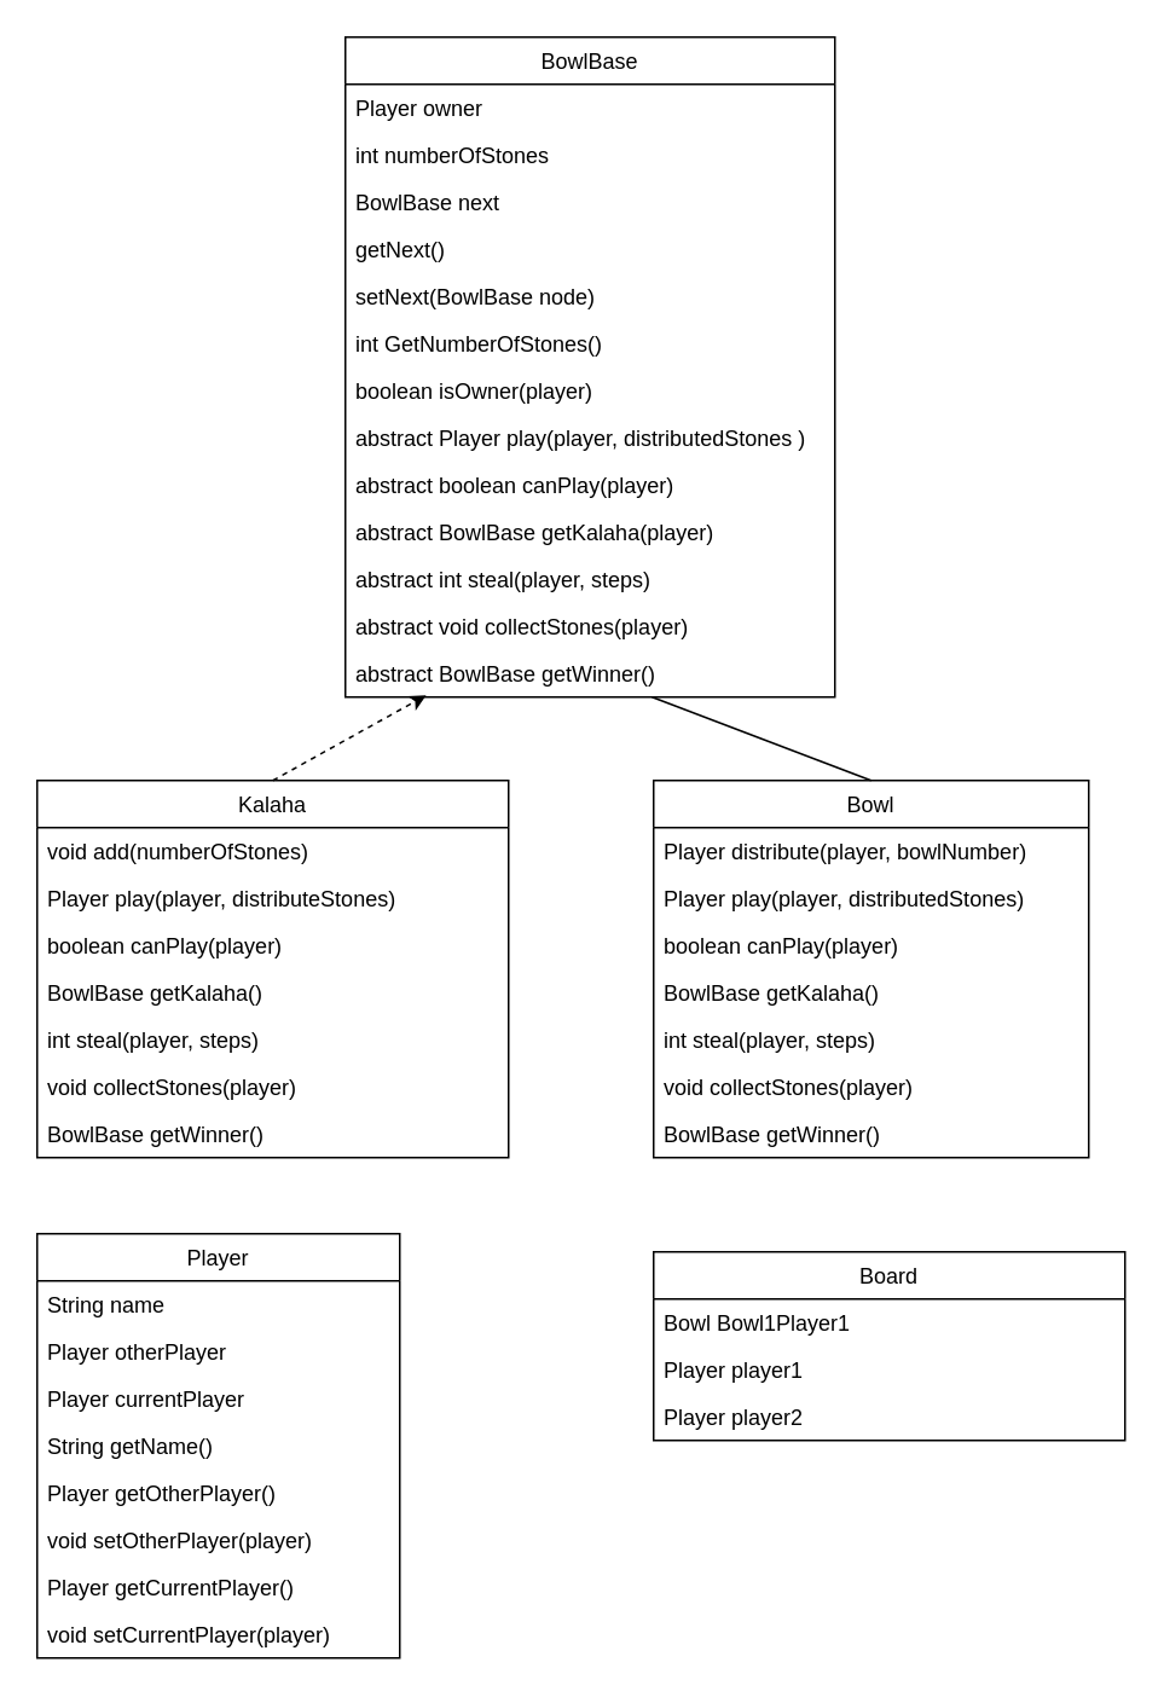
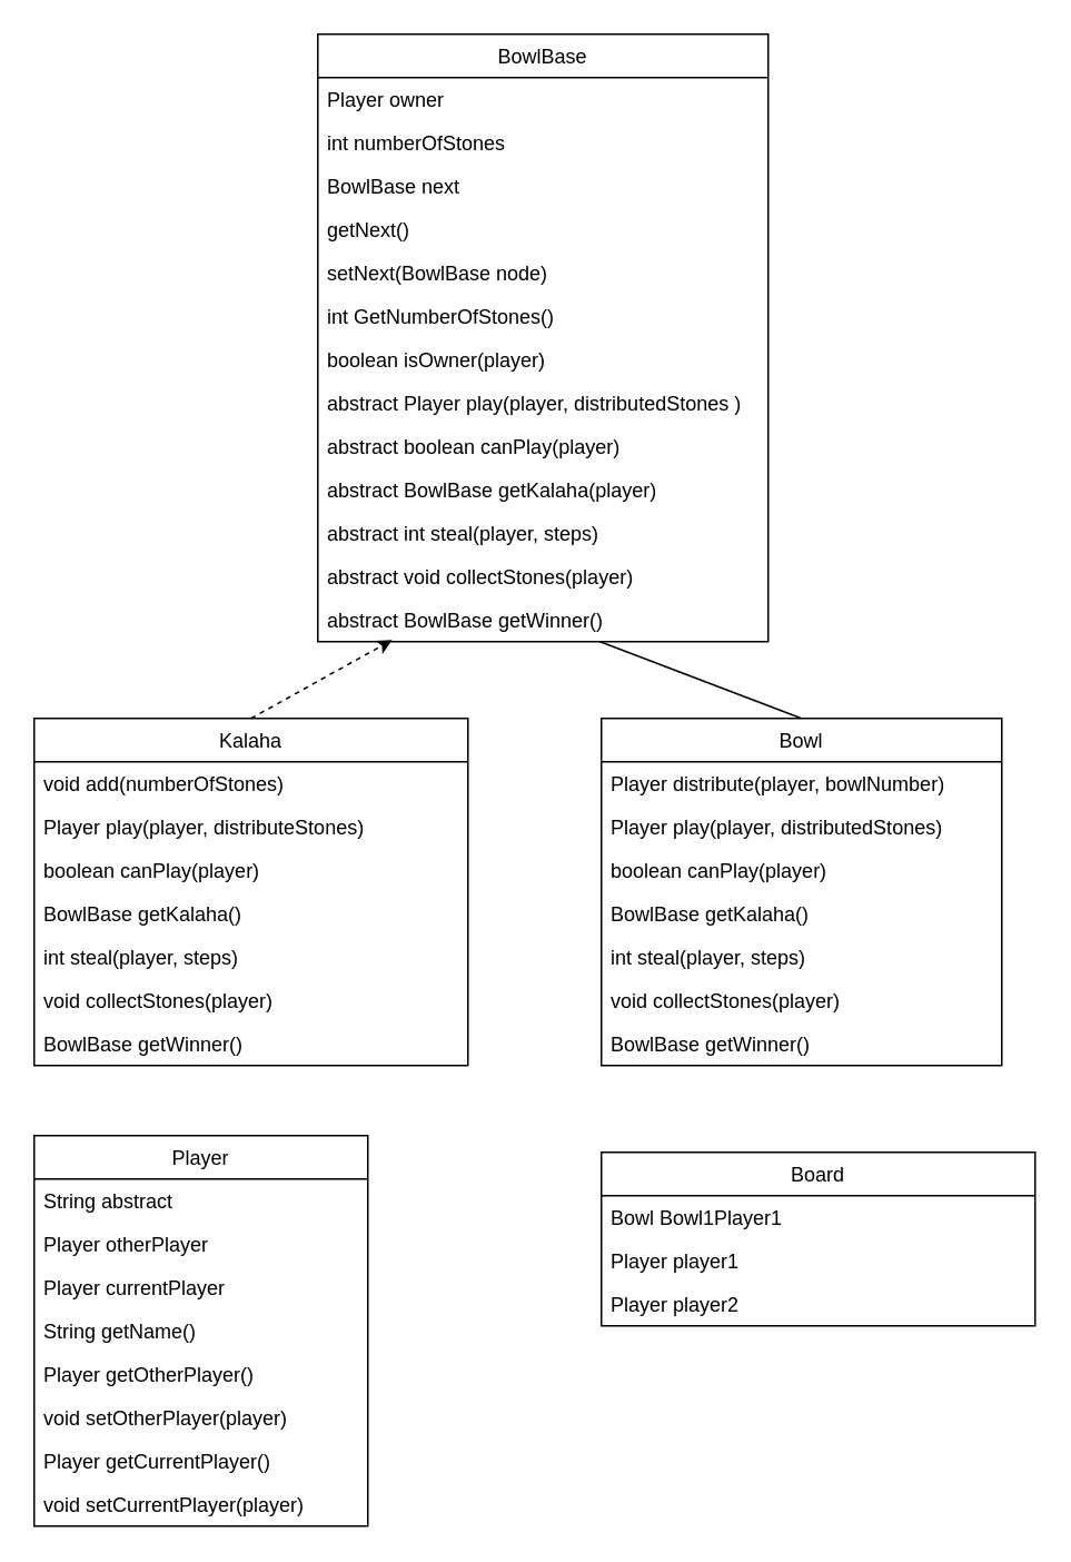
  <mxCell id="0" />
  <mxCell id="1" parent="0" />
  <mxCell id="2" value="Kalaha" style="swimlane;fontStyle=0;childLayout=stackLayout;horizontal=1;startSize=26;fillColor=none;horizontalStack=0;resizeParent=1;resizeParentMax=0;resizeLast=0;collapsible=1;marginBottom=0;" parent="1" vertex="1"><mxGeometry x="20" y="430" width="260" height="208" as="geometry" /></mxCell>
  <mxCell id="3" value="void add(numberOfStones)" style="text;strokeColor=none;fillColor=none;align=left;verticalAlign=top;spacingLeft=4;spacingRight=4;overflow=hidden;rotatable=0;points=[[0,0.5],[1,0.5]];portConstraint=eastwest;" parent="2" vertex="1"><mxGeometry y="26" width="260" height="26" as="geometry" /></mxCell>
  <mxCell id="4" value="Player play(player, distributeStones)" style="text;strokeColor=none;fillColor=none;align=left;verticalAlign=top;spacingLeft=4;spacingRight=4;overflow=hidden;rotatable=0;points=[[0,0.5],[1,0.5]];portConstraint=eastwest;" vertex="1" parent="2"><mxGeometry y="52" width="260" height="26" as="geometry" /></mxCell>
  <mxCell id="5" value="boolean canPlay(player)" style="text;strokeColor=none;fillColor=none;align=left;verticalAlign=top;spacingLeft=4;spacingRight=4;overflow=hidden;rotatable=0;points=[[0,0.5],[1,0.5]];portConstraint=eastwest;" vertex="1" parent="2"><mxGeometry y="78" width="260" height="26" as="geometry" /></mxCell>
  <mxCell id="6" value="BowlBase getKalaha()" style="text;strokeColor=none;fillColor=none;align=left;verticalAlign=top;spacingLeft=4;spacingRight=4;overflow=hidden;rotatable=0;points=[[0,0.5],[1,0.5]];portConstraint=eastwest;" vertex="1" parent="2"><mxGeometry y="104" width="260" height="26" as="geometry" /></mxCell>
  <mxCell id="7" value="int steal(player, steps)" style="text;strokeColor=none;fillColor=none;align=left;verticalAlign=top;spacingLeft=4;spacingRight=4;overflow=hidden;rotatable=0;points=[[0,0.5],[1,0.5]];portConstraint=eastwest;" parent="2" vertex="1"><mxGeometry y="130" width="260" height="26" as="geometry" /></mxCell>
  <mxCell id="8" value="void collectStones(player)" style="text;strokeColor=none;fillColor=none;align=left;verticalAlign=top;spacingLeft=4;spacingRight=4;overflow=hidden;rotatable=0;points=[[0,0.5],[1,0.5]];portConstraint=eastwest;" vertex="1" parent="2"><mxGeometry y="156" width="260" height="26" as="geometry" /></mxCell>
  <mxCell id="9" value="BowlBase getWinner()" style="text;strokeColor=none;fillColor=none;align=left;verticalAlign=top;spacingLeft=4;spacingRight=4;overflow=hidden;rotatable=0;points=[[0,0.5],[1,0.5]];portConstraint=eastwest;" parent="2" vertex="1"><mxGeometry y="182" width="260" height="26" as="geometry" /></mxCell>
  <mxCell id="10" value="BowlBase" style="swimlane;fontStyle=0;childLayout=stackLayout;horizontal=1;startSize=26;fillColor=none;horizontalStack=0;resizeParent=1;resizeParentMax=0;resizeLast=0;collapsible=1;marginBottom=0;" parent="1" vertex="1"><mxGeometry x="190" y="20" width="270" height="364" as="geometry" /></mxCell>
  <mxCell id="11" value="Player owner" style="text;strokeColor=none;fillColor=none;align=left;verticalAlign=top;spacingLeft=4;spacingRight=4;overflow=hidden;rotatable=0;points=[[0,0.5],[1,0.5]];portConstraint=eastwest;" parent="10" vertex="1"><mxGeometry y="26" width="270" height="26" as="geometry" /></mxCell>
  <mxCell id="12" value="int numberOfStones" style="text;strokeColor=none;fillColor=none;align=left;verticalAlign=top;spacingLeft=4;spacingRight=4;overflow=hidden;rotatable=0;points=[[0,0.5],[1,0.5]];portConstraint=eastwest;" parent="10" vertex="1"><mxGeometry y="52" width="270" height="26" as="geometry" /></mxCell>
  <mxCell id="13" value="BowlBase next " style="text;strokeColor=none;fillColor=none;align=left;verticalAlign=top;spacingLeft=4;spacingRight=4;overflow=hidden;rotatable=0;points=[[0,0.5],[1,0.5]];portConstraint=eastwest;" parent="10" vertex="1"><mxGeometry y="78" width="270" height="26" as="geometry" /></mxCell>
  <mxCell id="14" value="getNext()" style="text;strokeColor=none;fillColor=none;align=left;verticalAlign=top;spacingLeft=4;spacingRight=4;overflow=hidden;rotatable=0;points=[[0,0.5],[1,0.5]];portConstraint=eastwest;" parent="10" vertex="1"><mxGeometry y="104" width="270" height="26" as="geometry" /></mxCell>
  <mxCell id="15" value="setNext(BowlBase node)" style="text;strokeColor=none;fillColor=none;align=left;verticalAlign=top;spacingLeft=4;spacingRight=4;overflow=hidden;rotatable=0;points=[[0,0.5],[1,0.5]];portConstraint=eastwest;" vertex="1" parent="10"><mxGeometry y="130" width="270" height="26" as="geometry" /></mxCell>
  <mxCell id="16" value="int GetNumberOfStones()" style="text;strokeColor=none;fillColor=none;align=left;verticalAlign=top;spacingLeft=4;spacingRight=4;overflow=hidden;rotatable=0;points=[[0,0.5],[1,0.5]];portConstraint=eastwest;" vertex="1" parent="10"><mxGeometry y="156" width="270" height="26" as="geometry" /></mxCell>
  <mxCell id="17" value="boolean isOwner(player)" style="text;strokeColor=none;fillColor=none;align=left;verticalAlign=top;spacingLeft=4;spacingRight=4;overflow=hidden;rotatable=0;points=[[0,0.5],[1,0.5]];portConstraint=eastwest;" parent="10" vertex="1"><mxGeometry y="182" width="270" height="26" as="geometry" /></mxCell>
  <mxCell id="18" value="abstract Player play(player, distributedStones )" style="text;strokeColor=none;fillColor=none;align=left;verticalAlign=top;spacingLeft=4;spacingRight=4;overflow=hidden;rotatable=0;points=[[0,0.5],[1,0.5]];portConstraint=eastwest;" parent="10" vertex="1"><mxGeometry y="208" width="270" height="26" as="geometry" /></mxCell>
  <mxCell id="19" value="abstract boolean canPlay(player)" style="text;strokeColor=none;fillColor=none;align=left;verticalAlign=top;spacingLeft=4;spacingRight=4;overflow=hidden;rotatable=0;points=[[0,0.5],[1,0.5]];portConstraint=eastwest;" parent="10" vertex="1"><mxGeometry y="234" width="270" height="26" as="geometry" /></mxCell>
  <mxCell id="20" value="abstract BowlBase getKalaha(player)" style="text;strokeColor=none;fillColor=none;align=left;verticalAlign=top;spacingLeft=4;spacingRight=4;overflow=hidden;rotatable=0;points=[[0,0.5],[1,0.5]];portConstraint=eastwest;" parent="10" vertex="1"><mxGeometry y="260" width="270" height="26" as="geometry" /></mxCell>
  <mxCell id="21" value="abstract int steal(player, steps)" style="text;strokeColor=none;fillColor=none;align=left;verticalAlign=top;spacingLeft=4;spacingRight=4;overflow=hidden;rotatable=0;points=[[0,0.5],[1,0.5]];portConstraint=eastwest;" vertex="1" parent="10"><mxGeometry y="286" width="270" height="26" as="geometry" /></mxCell>
  <mxCell id="22" value="abstract void collectStones(player)" style="text;strokeColor=none;fillColor=none;align=left;verticalAlign=top;spacingLeft=4;spacingRight=4;overflow=hidden;rotatable=0;points=[[0,0.5],[1,0.5]];portConstraint=eastwest;" vertex="1" parent="10"><mxGeometry y="312" width="270" height="26" as="geometry" /></mxCell>
  <mxCell id="23" value="abstract BowlBase getWinner()" style="text;strokeColor=none;fillColor=none;align=left;verticalAlign=top;spacingLeft=4;spacingRight=4;overflow=hidden;rotatable=0;points=[[0,0.5],[1,0.5]];portConstraint=eastwest;" vertex="1" parent="10"><mxGeometry y="338" width="270" height="26" as="geometry" /></mxCell>
  <mxCell id="24" value="" style="endArrow=classic;html=1;exitX=0.5;exitY=0;exitDx=0;exitDy=0;entryX=0.165;entryY=0.962;entryDx=0;entryDy=0;entryPerimeter=0;dashed=1;" parent="1" source="2" target="23" edge="1"><mxGeometry width="50" height="50" relative="1" as="geometry"><mxPoint x="100" y="480" as="sourcePoint" /><mxPoint x="150" y="430" as="targetPoint" /></mxGeometry></mxCell>
  <mxCell id="25" value="Bowl" style="swimlane;fontStyle=0;childLayout=stackLayout;horizontal=1;startSize=26;fillColor=none;horizontalStack=0;resizeParent=1;resizeParentMax=0;resizeLast=0;collapsible=1;marginBottom=0;" parent="1" vertex="1"><mxGeometry x="360" y="430" width="240" height="208" as="geometry" /></mxCell>
  <mxCell id="26" value="Player distribute(player, bowlNumber)" style="text;strokeColor=none;fillColor=none;align=left;verticalAlign=top;spacingLeft=4;spacingRight=4;overflow=hidden;rotatable=0;points=[[0,0.5],[1,0.5]];portConstraint=eastwest;" parent="25" vertex="1"><mxGeometry y="26" width="240" height="26" as="geometry" /></mxCell>
  <mxCell id="27" value="Player play(player, distributedStones)" style="text;strokeColor=none;fillColor=none;align=left;verticalAlign=top;spacingLeft=4;spacingRight=4;overflow=hidden;rotatable=0;points=[[0,0.5],[1,0.5]];portConstraint=eastwest;" parent="25" vertex="1"><mxGeometry y="52" width="240" height="26" as="geometry" /></mxCell>
  <mxCell id="28" value="boolean canPlay(player)" style="text;strokeColor=none;fillColor=none;align=left;verticalAlign=top;spacingLeft=4;spacingRight=4;overflow=hidden;rotatable=0;points=[[0,0.5],[1,0.5]];portConstraint=eastwest;" vertex="1" parent="25"><mxGeometry y="78" width="240" height="26" as="geometry" /></mxCell>
  <mxCell id="29" value="BowlBase getKalaha()" style="text;strokeColor=none;fillColor=none;align=left;verticalAlign=top;spacingLeft=4;spacingRight=4;overflow=hidden;rotatable=0;points=[[0,0.5],[1,0.5]];portConstraint=eastwest;" vertex="1" parent="25"><mxGeometry y="104" width="240" height="26" as="geometry" /></mxCell>
  <mxCell id="30" value="int steal(player, steps)" style="text;strokeColor=none;fillColor=none;align=left;verticalAlign=top;spacingLeft=4;spacingRight=4;overflow=hidden;rotatable=0;points=[[0,0.5],[1,0.5]];portConstraint=eastwest;" parent="25" vertex="1"><mxGeometry y="130" width="240" height="26" as="geometry" /></mxCell>
  <mxCell id="31" value="void collectStones(player)" style="text;strokeColor=none;fillColor=none;align=left;verticalAlign=top;spacingLeft=4;spacingRight=4;overflow=hidden;rotatable=0;points=[[0,0.5],[1,0.5]];portConstraint=eastwest;" vertex="1" parent="25"><mxGeometry y="156" width="240" height="26" as="geometry" /></mxCell>
  <mxCell id="32" value="BowlBase getWinner()" style="text;strokeColor=none;fillColor=none;align=left;verticalAlign=top;spacingLeft=4;spacingRight=4;overflow=hidden;rotatable=0;points=[[0,0.5],[1,0.5]];portConstraint=eastwest;" vertex="1" parent="25"><mxGeometry y="182" width="240" height="26" as="geometry" /></mxCell>
  <mxCell id="33" value="" style="endArrow=none;html=1;exitX=0.5;exitY=0;exitDx=0;exitDy=0;" parent="1" source="25" target="23" edge="1"><mxGeometry width="50" height="50" relative="1" as="geometry"><mxPoint y="700" as="sourcePoint" x="-40" /><mxPoint x="-10" y="690" as="targetPoint" /></mxGeometry></mxCell>
  <mxCell id="34" value="Player" style="swimlane;fontStyle=0;childLayout=stackLayout;horizontal=1;startSize=26;fillColor=none;horizontalStack=0;resizeParent=1;resizeParentMax=0;resizeLast=0;collapsible=1;marginBottom=0;" parent="1" vertex="1"><mxGeometry x="20" y="680" width="200" height="234" as="geometry" /></mxCell>
- <mxCell id="35" value="String name" style="text;strokeColor=none;fillColor=none;align=left;verticalAlign=top;spacingLeft=4;spacingRight=4;overflow=hidden;rotatable=0;points=[[0,0.5],[1,0.5]];portConstraint=eastwest;" parent="34" vertex="1"><mxGeometry y="26" width="200" height="26" as="geometry" /></mxCell>
+ <mxCell id="35" value="String abstract" style="text;strokeColor=none;fillColor=none;align=left;verticalAlign=top;spacingLeft=4;spacingRight=4;overflow=hidden;rotatable=0;points=[[0,0.5],[1,0.5]];portConstraint=eastwest;" parent="34" vertex="1"><mxGeometry y="26" width="200" height="26" as="geometry" /></mxCell>
  <mxCell id="36" value="Player otherPlayer" style="text;strokeColor=none;fillColor=none;align=left;verticalAlign=top;spacingLeft=4;spacingRight=4;overflow=hidden;rotatable=0;points=[[0,0.5],[1,0.5]];portConstraint=eastwest;" parent="34" vertex="1"><mxGeometry y="52" width="200" height="26" as="geometry" /></mxCell>
  <mxCell id="37" value="Player currentPlayer" style="text;strokeColor=none;fillColor=none;align=left;verticalAlign=top;spacingLeft=4;spacingRight=4;overflow=hidden;rotatable=0;points=[[0,0.5],[1,0.5]];portConstraint=eastwest;" parent="34" vertex="1"><mxGeometry y="78" width="200" height="26" as="geometry" /></mxCell>
  <mxCell id="38" value="String getName()" style="text;strokeColor=none;fillColor=none;align=left;verticalAlign=top;spacingLeft=4;spacingRight=4;overflow=hidden;rotatable=0;points=[[0,0.5],[1,0.5]];portConstraint=eastwest;" parent="34" vertex="1"><mxGeometry y="104" width="200" height="26" as="geometry" /></mxCell>
  <mxCell id="39" value="Player getOtherPlayer()" style="text;strokeColor=none;fillColor=none;align=left;verticalAlign=top;spacingLeft=4;spacingRight=4;overflow=hidden;rotatable=0;points=[[0,0.5],[1,0.5]];portConstraint=eastwest;" parent="34" vertex="1"><mxGeometry y="130" width="200" height="26" as="geometry" /></mxCell>
  <mxCell id="40" value="void setOtherPlayer(player)" style="text;strokeColor=none;fillColor=none;align=left;verticalAlign=top;spacingLeft=4;spacingRight=4;overflow=hidden;rotatable=0;points=[[0,0.5],[1,0.5]];portConstraint=eastwest;" vertex="1" parent="34"><mxGeometry y="156" width="200" height="26" as="geometry" /></mxCell>
  <mxCell id="41" value="Player getCurrentPlayer()" style="text;strokeColor=none;fillColor=none;align=left;verticalAlign=top;spacingLeft=4;spacingRight=4;overflow=hidden;rotatable=0;points=[[0,0.5],[1,0.5]];portConstraint=eastwest;" vertex="1" parent="34"><mxGeometry y="182" width="200" height="26" as="geometry" /></mxCell>
  <mxCell id="42" value="void setCurrentPlayer(player)" style="text;strokeColor=none;fillColor=none;align=left;verticalAlign=top;spacingLeft=4;spacingRight=4;overflow=hidden;rotatable=0;points=[[0,0.5],[1,0.5]];portConstraint=eastwest;" parent="34" vertex="1"><mxGeometry y="208" width="200" height="26" as="geometry" /></mxCell>
  <mxCell id="43" value="Board" style="swimlane;fontStyle=0;childLayout=stackLayout;horizontal=1;startSize=26;fillColor=none;horizontalStack=0;resizeParent=1;resizeParentMax=0;resizeLast=0;collapsible=1;marginBottom=0;" parent="1" vertex="1"><mxGeometry x="360" y="690" width="260" height="104" as="geometry" /></mxCell>
  <mxCell id="44" value="Bowl Bowl1Player1" style="text;strokeColor=none;fillColor=none;align=left;verticalAlign=top;spacingLeft=4;spacingRight=4;overflow=hidden;rotatable=0;points=[[0,0.5],[1,0.5]];portConstraint=eastwest;" vertex="1" parent="43"><mxGeometry y="26" width="260" height="26" as="geometry" /></mxCell>
  <mxCell id="45" value="Player player1" style="text;strokeColor=none;fillColor=none;align=left;verticalAlign=top;spacingLeft=4;spacingRight=4;overflow=hidden;rotatable=0;points=[[0,0.5],[1,0.5]];portConstraint=eastwest;" vertex="1" parent="43"><mxGeometry y="52" width="260" height="26" as="geometry" /></mxCell>
  <mxCell id="46" value="Player player2" style="text;strokeColor=none;fillColor=none;align=left;verticalAlign=top;spacingLeft=4;spacingRight=4;overflow=hidden;rotatable=0;points=[[0,0.5],[1,0.5]];portConstraint=eastwest;" vertex="1" parent="43"><mxGeometry y="78" width="260" height="26" as="geometry" /></mxCell>
